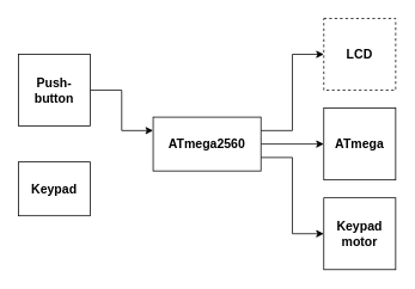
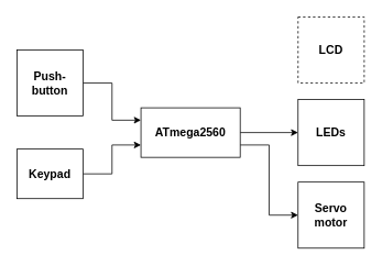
  <mxCell id="0" />
  <mxCell id="1" parent="0" />
- <mxCell id="2" style="edgeStyle=orthogonalEdgeStyle;rounded=0;orthogonalLoop=1;jettySize=auto;html=1;exitX=1;exitY=0.25;exitDx=0;exitDy=0;entryX=0;entryY=0.5;entryDx=0;entryDy=0;fontSize=14;" edge="1" parent="1" source="5" target="11"><mxGeometry relative="1" as="geometry" /></mxCell>
  <mxCell id="3" style="edgeStyle=orthogonalEdgeStyle;rounded=0;orthogonalLoop=1;jettySize=auto;html=1;exitX=1;exitY=0.5;exitDx=0;exitDy=0;entryX=0;entryY=0.5;entryDx=0;entryDy=0;fontSize=14;" edge="1" parent="1" source="5" target="12"><mxGeometry relative="1" as="geometry" /></mxCell>
  <mxCell id="4" style="edgeStyle=orthogonalEdgeStyle;rounded=0;orthogonalLoop=1;jettySize=auto;html=1;exitX=1;exitY=0.75;exitDx=0;exitDy=0;entryX=0;entryY=0.5;entryDx=0;entryDy=0;fontSize=14;" edge="1" parent="1" source="5" target="8"><mxGeometry relative="1" as="geometry" /></mxCell>
  <mxCell id="5" value="ATmega2560" style="rounded=0;whiteSpace=wrap;html=1;fontSize=14;fontStyle=1" vertex="1" parent="1"><mxGeometry x="170" y="130" width="120" height="60" as="geometry" /></mxCell>
  <mxCell id="6" style="edgeStyle=orthogonalEdgeStyle;rounded=0;orthogonalLoop=1;jettySize=auto;html=1;exitX=1;exitY=0.5;exitDx=0;exitDy=0;entryX=0;entryY=0.25;entryDx=0;entryDy=0;fontSize=14;" edge="1" parent="1" source="7" target="5"><mxGeometry relative="1" as="geometry" /></mxCell>
  <mxCell id="7" value="&lt;font style=&quot;font-size: 14px&quot;&gt;&lt;b&gt;Push-button&lt;/b&gt;&lt;/font&gt;" style="whiteSpace=wrap;html=1;aspect=fixed;strokeWidth=1;" vertex="1" parent="1"><mxGeometry x="20" y="60" width="80" height="80" as="geometry" /></mxCell>
- <mxCell id="8" value="&lt;font style=&quot;font-size: 14px&quot;&gt;&lt;b&gt;Keypad motor&lt;/b&gt;&lt;/font&gt;" style="whiteSpace=wrap;html=1;aspect=fixed;strokeWidth=1;" vertex="1" parent="1"><mxGeometry x="360" y="220" width="80" height="80" as="geometry" /></mxCell>
+ <mxCell id="8" value="&lt;font style=&quot;font-size: 14px&quot;&gt;&lt;b&gt;Servo motor&lt;/b&gt;&lt;/font&gt;" style="whiteSpace=wrap;html=1;aspect=fixed;strokeWidth=1;" vertex="1" parent="1"><mxGeometry x="360" y="220" width="80" height="80" as="geometry" /></mxCell>
+ <mxCell id="9" style="edgeStyle=orthogonalEdgeStyle;rounded=0;orthogonalLoop=1;jettySize=auto;html=1;exitX=1;exitY=0.5;exitDx=0;exitDy=0;entryX=0;entryY=0.75;entryDx=0;entryDy=0;fontSize=14;" edge="1" parent="1" source="10" target="5"><mxGeometry relative="1" as="geometry" /></mxCell>
  <mxCell id="10" value="&lt;span style=&quot;font-size: 14px&quot;&gt;&lt;b&gt;Keypad&lt;/b&gt;&lt;/span&gt;" style="whiteSpace=wrap;html=1;aspect=fixed;strokeWidth=1;" vertex="1" parent="1"><mxGeometry x="20" y="180" width="80" height="60" as="geometry" /></mxCell>
  <mxCell id="11" value="&lt;font style=&quot;font-size: 14px&quot;&gt;&lt;b&gt;LCD&lt;/b&gt;&lt;/font&gt;" style="whiteSpace=wrap;html=1;aspect=fixed;strokeWidth=1;dashed=1;" vertex="1" parent="1"><mxGeometry x="360" y="20" width="80" height="80" as="geometry" /></mxCell>
- <mxCell id="12" value="&lt;font style=&quot;font-size: 14px&quot;&gt;&lt;b&gt;ATmega&lt;/b&gt;&lt;/font&gt;" style="whiteSpace=wrap;html=1;aspect=fixed;strokeWidth=1;" vertex="1" parent="1"><mxGeometry x="360" y="120" width="80" height="80" as="geometry" /></mxCell>
+ <mxCell id="12" value="&lt;font style=&quot;font-size: 14px&quot;&gt;&lt;b&gt;LEDs&lt;/b&gt;&lt;/font&gt;" style="whiteSpace=wrap;html=1;aspect=fixed;strokeWidth=1;" vertex="1" parent="1"><mxGeometry x="360" y="120" width="80" height="80" as="geometry" /></mxCell>
